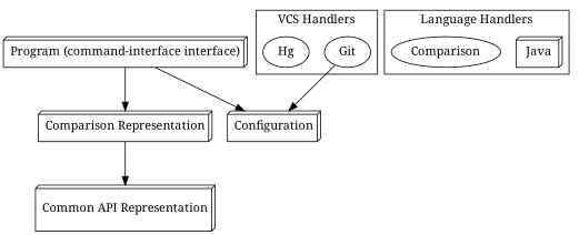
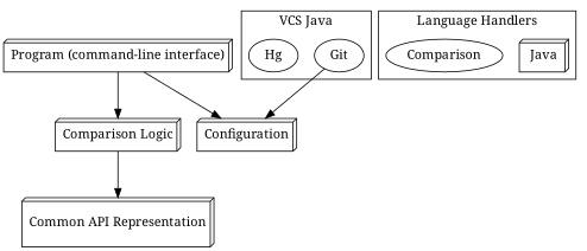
  digraph {
    compound=true
    fontname="Noto Serif"
    newrank=true
    node [fontname="Noto Serif" shape=box3d]
    edge [fontname="Noto Serif"]
-   n1 [group=gm label="Program (command-interface interface)"]
+   n1 [group=gm label="Program (command-line interface)"]
    n2 [label=Java]
    n3 [label=Comparison shape=ellipse]
    n4 [label=Git shape=ellipse]
    n5 [label=Hg shape=ellipse]
-   n6 [group=gm label="Comparison Representation"]
+   n6 [group=gm label="Comparison Logic"]
    n7 [group=gm label=Configuration]
    n8 [group=gm label="\nCommon API Representation\n "]
    subgraph sub_1 {
      rank=min
      n1
    }
    subgraph sub_2 {
      rank=same
      n2
      n3
      n4
      n5
    }
    subgraph cluster_3 {
      label="Language Handlers"
      n2
      n3
    }
    subgraph cluster_4 {
-     label="VCS Handlers"
+     label="VCS Java"
      n4
      n5
    }
    n1 -> n6 [label=" "]
    n1 -> n7 [label=" "]
    n4 -> n7 [label=" "]
    n6 -> n8 [label=" "]
  }
